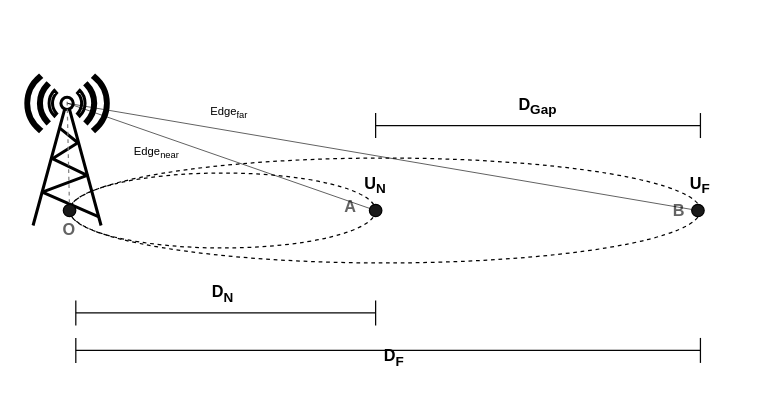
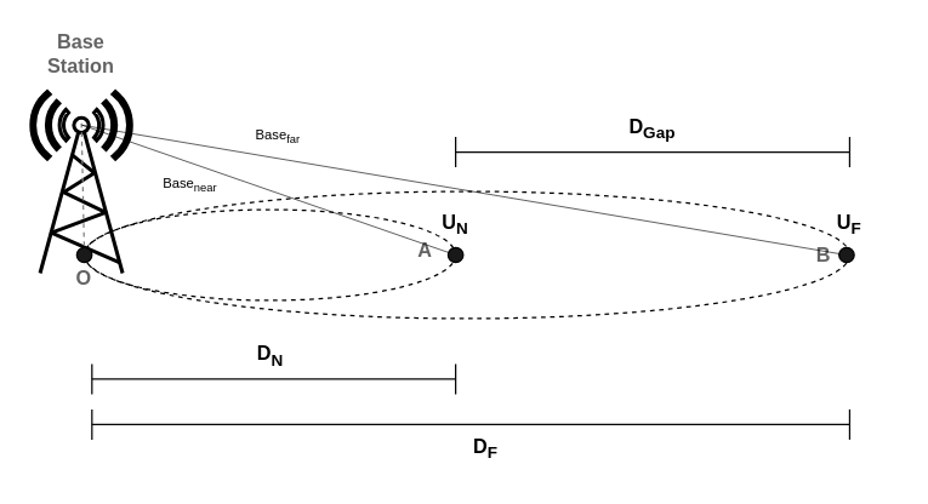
  <mxCell id="0" />
  <mxCell id="1" parent="0" />
  <mxCell id="2" value="" style="ellipse;whiteSpace=wrap;html=1;fillColor=none;dashed=1;perimeterSpacing=0;sketch=0;" parent="1" vertex="1"><mxGeometry x="55" y="126" width="505" height="84" as="geometry" /></mxCell>
  <mxCell id="3" value="" style="fontColor=#0066CC;verticalAlign=top;verticalLabelPosition=bottom;labelPosition=center;align=center;html=1;fillColor=#FFFFFF;strokeColor=#000000;gradientColor=none;gradientDirection=north;strokeWidth=2;shape=mxgraph.networks.radio_tower;rounded=1;shadow=0;comic=0;labelBackgroundColor=none;" parent="1" vertex="1"><mxGeometry x="20" y="60" width="66" height="120" as="geometry" /></mxCell>
  <mxCell id="4" value="" style="ellipse;whiteSpace=wrap;html=1;fillColor=none;dashed=1;" parent="1" vertex="1"><mxGeometry x="55" y="138" width="245" height="60" as="geometry" /></mxCell>
  <mxCell id="5" value="" style="endArrow=none;dashed=1;html=1;strokeWidth=1;rounded=0;entryX=0.5;entryY=0.15;entryDx=0;entryDy=0;entryPerimeter=0;exitX=0;exitY=0.5;exitDx=0;exitDy=0;strokeColor=#808080;" parent="1" source="2" target="3" edge="1"><mxGeometry width="50" height="50" relative="1" as="geometry"><mxPoint x="40" y="150" as="sourcePoint" /><mxPoint x="90" y="100" as="targetPoint" /></mxGeometry></mxCell>
  <mxCell id="6" value="&lt;b style=&quot;font-size: 13px;&quot;&gt;U&lt;sub&gt;N&lt;/sub&gt;&lt;/b&gt;" style="text;html=1;strokeColor=none;fillColor=none;align=center;verticalAlign=middle;whiteSpace=wrap;rounded=0;dashed=1;" parent="1" vertex="1"><mxGeometry x="270" y="133" width="60" height="30" as="geometry" /></mxCell>
  <mxCell id="7" value="&lt;span style=&quot;font-size: 13px;&quot;&gt;&lt;b&gt;U&lt;sub&gt;F&lt;/sub&gt;&lt;/b&gt;&lt;/span&gt;" style="text;html=1;strokeColor=none;fillColor=none;align=center;verticalAlign=middle;whiteSpace=wrap;rounded=0;dashed=1;" parent="1" vertex="1"><mxGeometry x="530" y="133" width="60" height="30" as="geometry" /></mxCell>
  <mxCell id="8" value="&lt;span style=&quot;font-size: 13px;&quot;&gt;&lt;span&gt;&lt;font color=&quot;#636363&quot;&gt;A&lt;/font&gt;&lt;/span&gt;&lt;/span&gt;" style="text;html=1;strokeColor=none;fillColor=none;align=center;verticalAlign=middle;whiteSpace=wrap;rounded=0;dashed=1;fontStyle=1" parent="1" vertex="1"><mxGeometry x="270" y="150" width="20" height="30" as="geometry" /></mxCell>
  <mxCell id="9" value="&lt;span style=&quot;font-size: 13px;&quot;&gt;&lt;span&gt;&lt;font color=&quot;#636363&quot;&gt;B&lt;/font&gt;&lt;/span&gt;&lt;/span&gt;" style="text;html=1;strokeColor=none;fillColor=none;align=center;verticalAlign=middle;whiteSpace=wrap;rounded=0;dashed=1;fontStyle=1" parent="1" vertex="1"><mxGeometry x="533" y="153" width="20" height="30" as="geometry" /></mxCell>
  <mxCell id="10" value="" style="endArrow=none;html=1;rounded=0;fontSize=13;fontColor=#636363;strokeColor=#050505;strokeWidth=1;" parent="1" edge="1"><mxGeometry width="50" height="50" relative="1" as="geometry"><mxPoint x="60" y="280" as="sourcePoint" /><mxPoint x="560" y="280" as="targetPoint" /></mxGeometry></mxCell>
+ <mxCell id="11" value="&lt;span style=&quot;font-size: 13px;&quot;&gt;&lt;span&gt;&lt;font color=&quot;#636363&quot;&gt;Base Station&lt;/font&gt;&lt;/span&gt;&lt;/span&gt;" style="text;html=1;strokeColor=none;fillColor=none;align=center;verticalAlign=middle;whiteSpace=wrap;rounded=0;dashed=1;fontStyle=1" parent="1" vertex="1"><mxGeometry x="23" y="20" width="60" height="30" as="geometry" /></mxCell>
  <mxCell id="12" value="" style="endArrow=none;html=1;rounded=0;fontSize=13;fontColor=#636363;strokeColor=#050505;strokeWidth=1;" parent="1" edge="1"><mxGeometry width="50" height="50" relative="1" as="geometry"><mxPoint x="60" y="290" as="sourcePoint" /><mxPoint x="60" y="270" as="targetPoint" /></mxGeometry></mxCell>
  <mxCell id="13" value="" style="endArrow=none;html=1;rounded=0;fontSize=13;fontColor=#636363;strokeColor=#050505;strokeWidth=1;" parent="1" edge="1"><mxGeometry width="50" height="50" relative="1" as="geometry"><mxPoint x="560" y="290" as="sourcePoint" /><mxPoint x="560" y="270" as="targetPoint" /></mxGeometry></mxCell>
  <mxCell id="14" value="&lt;span style=&quot;font-size: 13px;&quot;&gt;&lt;b&gt;D&lt;sub&gt;N&lt;/sub&gt;&lt;/b&gt;&lt;/span&gt;" style="text;html=1;strokeColor=none;fillColor=none;align=center;verticalAlign=middle;whiteSpace=wrap;rounded=0;dashed=1;" parent="1" vertex="1"><mxGeometry x="147.5" y="220" width="60" height="30" as="geometry" /></mxCell>
- <mxCell id="15" value="&lt;span style=&quot;font-size: 13px;&quot;&gt;&lt;b&gt;D&lt;sub&gt;F&lt;/sub&gt;&lt;/b&gt;&lt;/span&gt;" style="text;html=1;strokeColor=none;fillColor=none;align=center;verticalAlign=middle;whiteSpace=wrap;rounded=0;dashed=1;" parent="1" vertex="1"><mxGeometry x="285" y="271" width="60" height="30" as="geometry" /></mxCell>
+ <mxCell id="15" value="&lt;span style=&quot;font-size: 13px;&quot;&gt;&lt;b&gt;D&lt;sub&gt;F&lt;/sub&gt;&lt;/b&gt;&lt;/span&gt;" style="text;html=1;strokeColor=none;fillColor=none;align=center;verticalAlign=middle;whiteSpace=wrap;rounded=0;dashed=1;" parent="1" vertex="1"><mxGeometry x="290" y="281" width="60" height="30" as="geometry" /></mxCell>
  <mxCell id="16" value="" style="group" parent="1" vertex="1" connectable="0"><mxGeometry x="60" y="240" width="240" height="20" as="geometry" /></mxCell>
  <mxCell id="17" value="" style="endArrow=none;html=1;rounded=0;fontSize=13;fontColor=#636363;strokeColor=#050505;strokeWidth=1;" parent="16" edge="1"><mxGeometry width="50" height="50" relative="1" as="geometry"><mxPoint y="10" as="sourcePoint" /><mxPoint x="240" y="10" as="targetPoint" /></mxGeometry></mxCell>
  <mxCell id="18" value="" style="endArrow=none;html=1;rounded=0;fontSize=13;fontColor=#636363;strokeColor=#050505;strokeWidth=1;" parent="16" edge="1"><mxGeometry width="50" height="50" relative="1" as="geometry"><mxPoint y="20" as="sourcePoint" /><mxPoint as="targetPoint" /></mxGeometry></mxCell>
  <mxCell id="19" value="" style="endArrow=none;html=1;rounded=0;fontSize=13;fontColor=#636363;strokeColor=#050505;strokeWidth=1;" parent="16" edge="1"><mxGeometry width="50" height="50" relative="1" as="geometry"><mxPoint x="240" y="20" as="sourcePoint" /><mxPoint x="240" as="targetPoint" /></mxGeometry></mxCell>
  <mxCell id="20" value="" style="group" parent="1" vertex="1" connectable="0"><mxGeometry x="300" y="90" width="260" height="20" as="geometry" /></mxCell>
  <mxCell id="21" value="" style="endArrow=none;html=1;rounded=0;fontSize=13;fontColor=#636363;strokeColor=#050505;strokeWidth=1;" parent="20" edge="1"><mxGeometry width="50" height="50" relative="1" as="geometry"><mxPoint y="10" as="sourcePoint" /><mxPoint x="260.0" y="10" as="targetPoint" /></mxGeometry></mxCell>
  <mxCell id="22" value="" style="endArrow=none;html=1;rounded=0;fontSize=13;fontColor=#636363;strokeColor=#050505;strokeWidth=1;" parent="20" edge="1"><mxGeometry width="50" height="50" relative="1" as="geometry"><mxPoint y="20" as="sourcePoint" /><mxPoint as="targetPoint" /></mxGeometry></mxCell>
  <mxCell id="23" value="" style="endArrow=none;html=1;rounded=0;fontSize=13;fontColor=#636363;strokeColor=#050505;strokeWidth=1;" parent="20" edge="1"><mxGeometry width="50" height="50" relative="1" as="geometry"><mxPoint x="260.0" y="20" as="sourcePoint" /><mxPoint x="260.0" as="targetPoint" /></mxGeometry></mxCell>
  <mxCell id="24" value="&lt;span style=&quot;font-size: 13px;&quot;&gt;&lt;b&gt;D&lt;sub&gt;Gap&lt;/sub&gt;&lt;/b&gt;&lt;/span&gt;" style="text;html=1;strokeColor=none;fillColor=none;align=center;verticalAlign=middle;whiteSpace=wrap;rounded=0;dashed=1;" parent="1" vertex="1"><mxGeometry x="400" y="70" width="60" height="30" as="geometry" /></mxCell>
  <mxCell id="25" value="" style="ellipse;whiteSpace=wrap;html=1;aspect=fixed;fillColor=#191919;" parent="1" vertex="1"><mxGeometry x="50" y="163" width="10" height="10" as="geometry" /></mxCell>
  <mxCell id="26" value="&lt;span style=&quot;font-size: 13px;&quot;&gt;&lt;span&gt;&lt;font color=&quot;#636363&quot;&gt;O&lt;br&gt;&lt;/font&gt;&lt;/span&gt;&lt;/span&gt;" style="text;html=1;strokeColor=none;fillColor=none;align=center;verticalAlign=middle;whiteSpace=wrap;rounded=0;dashed=1;fontStyle=1" parent="1" vertex="1"><mxGeometry x="45" y="168" width="20" height="30" as="geometry" /></mxCell>
  <mxCell id="27" value="" style="endArrow=none;html=1;rounded=0;entryX=1;entryY=0.5;entryDx=0;entryDy=0;strokeColor=#000000;exitX=0.503;exitY=0.184;exitDx=0;exitDy=0;exitPerimeter=0;strokeWidth=0.5;" edge="1" parent="1" source="3" target="4"><mxGeometry width="50" height="50" relative="1" as="geometry"><mxPoint x="53" y="80" as="sourcePoint" /><mxPoint x="390" y="130" as="targetPoint" /></mxGeometry></mxCell>
  <mxCell id="28" value="" style="ellipse;whiteSpace=wrap;html=1;aspect=fixed;fillColor=#191919;" parent="1" vertex="1"><mxGeometry x="295" y="163" width="10" height="10" as="geometry" /></mxCell>
  <mxCell id="29" value="" style="endArrow=none;html=1;rounded=0;exitX=0.507;exitY=0.185;exitDx=0;exitDy=0;exitPerimeter=0;strokeColor=#000000;strokeWidth=0.5;" edge="1" parent="1" source="3" target="30"><mxGeometry width="50" height="50" relative="1" as="geometry"><mxPoint x="63" y="88" as="sourcePoint" /><mxPoint x="310" y="178" as="targetPoint" /></mxGeometry></mxCell>
  <mxCell id="30" value="" style="ellipse;whiteSpace=wrap;html=1;aspect=fixed;fillColor=#191919;" parent="1" vertex="1"><mxGeometry x="553" y="163" width="10" height="10" as="geometry" /></mxCell>
- <mxCell id="31" value="&lt;span style=&quot;font-size: 9px;&quot;&gt;Edge&lt;sub style=&quot;&quot;&gt;near&lt;/sub&gt;&lt;/span&gt;" style="text;html=1;strokeColor=none;fillColor=none;align=center;verticalAlign=middle;whiteSpace=wrap;rounded=0;dashed=1;" vertex="1" parent="1"><mxGeometry x="100" y="107.5" width="50" height="25" as="geometry" /></mxCell>
- <mxCell id="32" value="&lt;span style=&quot;font-size: 9px;&quot;&gt;Edge&lt;sub style=&quot;&quot;&gt;far&lt;/sub&gt;&lt;/span&gt;" style="text;html=1;strokeColor=none;fillColor=none;align=center;verticalAlign=middle;whiteSpace=wrap;rounded=0;dashed=1;" vertex="1" parent="1"><mxGeometry x="157.5" y="75" width="50" height="25" as="geometry" /></mxCell>
+ <mxCell id="31" value="&lt;span style=&quot;font-size: 9px;&quot;&gt;Base&lt;sub style=&quot;&quot;&gt;near&lt;/sub&gt;&lt;/span&gt;" style="text;html=1;strokeColor=none;fillColor=none;align=center;verticalAlign=middle;whiteSpace=wrap;rounded=0;dashed=1;" vertex="1" parent="1"><mxGeometry x="100" y="107.5" width="50" height="25" as="geometry" /></mxCell>
+ <mxCell id="32" value="&lt;span style=&quot;font-size: 9px;&quot;&gt;Base&lt;sub style=&quot;&quot;&gt;far&lt;/sub&gt;&lt;/span&gt;" style="text;html=1;strokeColor=none;fillColor=none;align=center;verticalAlign=middle;whiteSpace=wrap;rounded=0;dashed=1;" vertex="1" parent="1"><mxGeometry x="157.5" y="75" width="50" height="25" as="geometry" /></mxCell>
